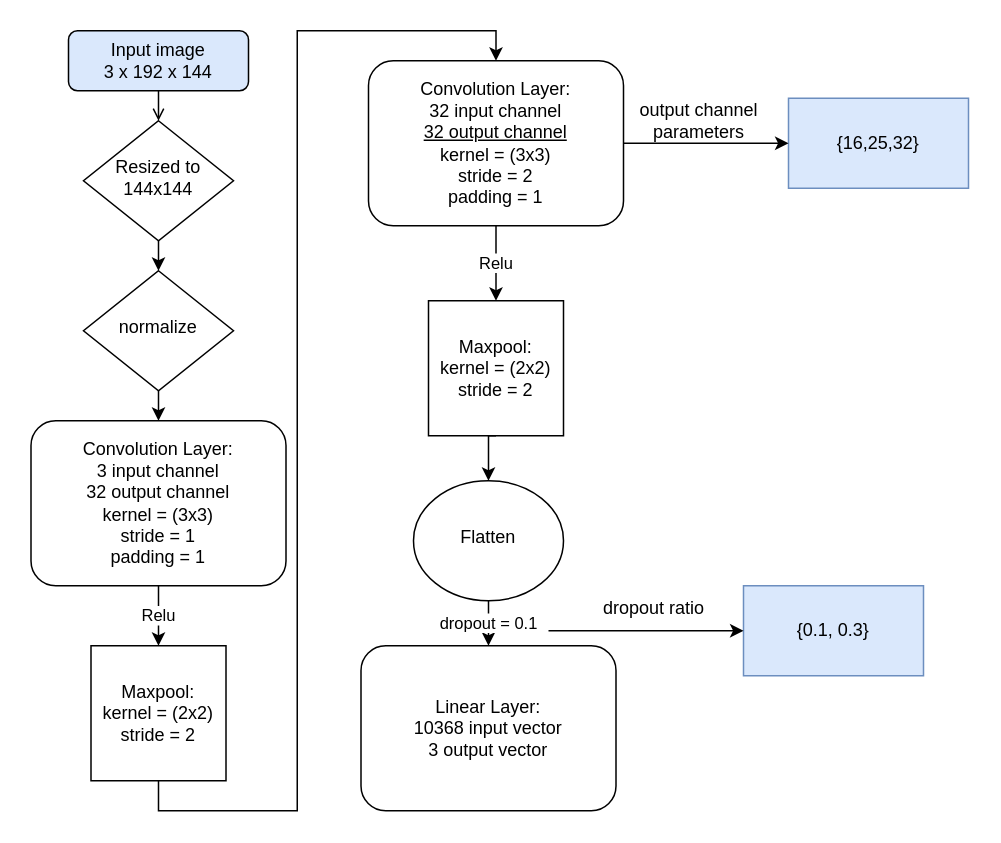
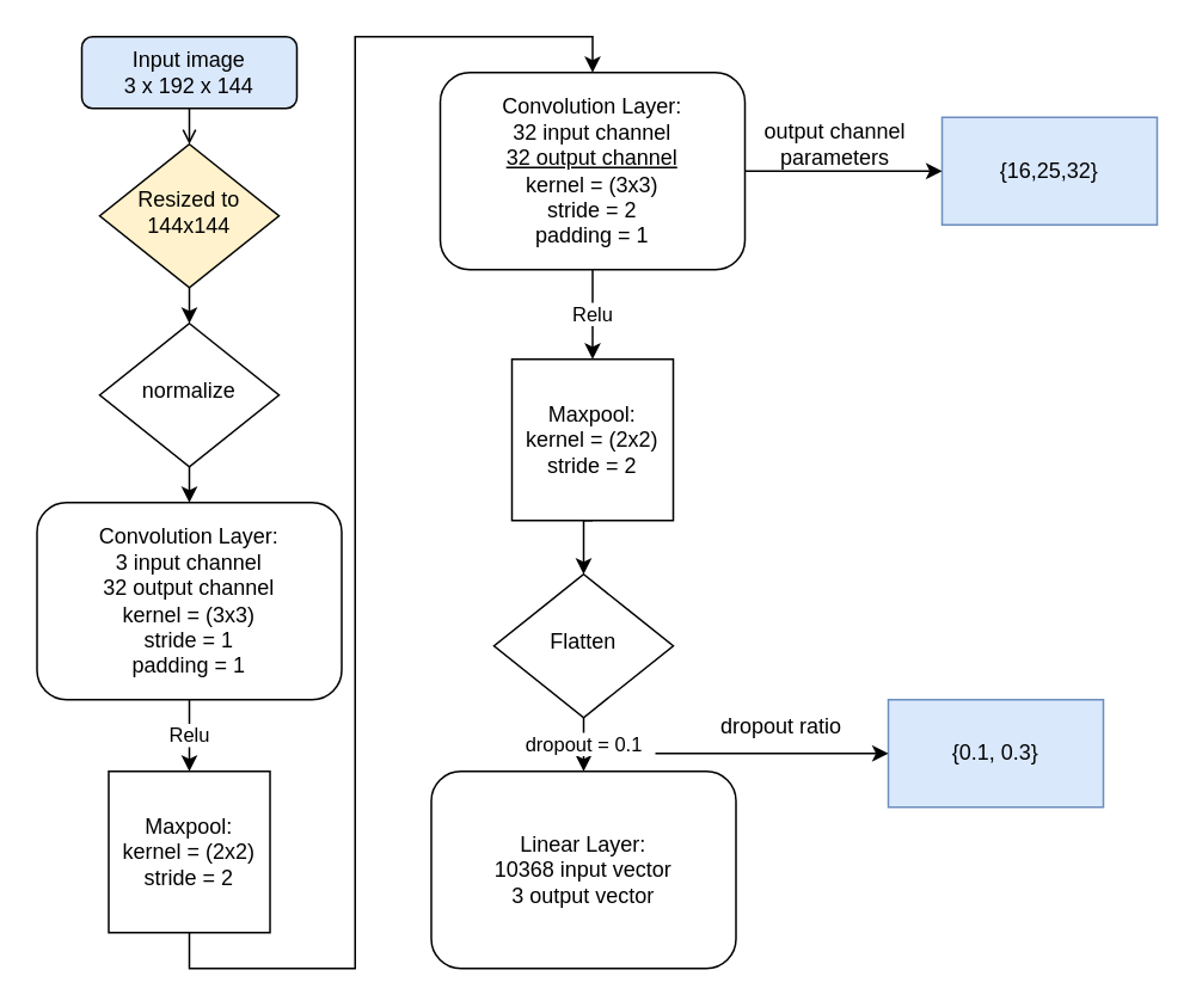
  <mxCell id="0" />
  <mxCell id="1" parent="0" />
  <mxCell id="2" style="edgeStyle=orthogonalEdgeStyle;rounded=0;orthogonalLoop=1;jettySize=auto;html=1;exitX=0.5;exitY=1;exitDx=0;exitDy=0;entryX=0.5;entryY=0;entryDx=0;entryDy=0;endArrow=open;" parent="1" source="3" target="5" edge="1"><mxGeometry relative="1" as="geometry" /></mxCell>
  <mxCell id="3" value="Input image &lt;br&gt;3 x 192 x 144" style="rounded=1;whiteSpace=wrap;html=1;fontSize=12;glass=0;strokeWidth=1;shadow=0;fillColor=#dae8fc;" parent="1" vertex="1"><mxGeometry x="45" y="20" width="120" height="40" as="geometry" /></mxCell>
  <mxCell id="4" style="edgeStyle=orthogonalEdgeStyle;rounded=0;orthogonalLoop=1;jettySize=auto;html=1;exitX=0.5;exitY=1;exitDx=0;exitDy=0;entryX=0.5;entryY=0;entryDx=0;entryDy=0;" parent="1" source="5" target="7" edge="1"><mxGeometry relative="1" as="geometry" /></mxCell>
- <mxCell id="5" value="Resized to&lt;br&gt;144x144" style="rhombus;whiteSpace=wrap;html=1;shadow=0;fontFamily=Helvetica;fontSize=12;align=center;strokeWidth=1;spacing=6;spacingTop=-4;" parent="1" vertex="1"><mxGeometry x="55" y="80" width="100" height="80" as="geometry" /></mxCell>
+ <mxCell id="5" value="Resized to&lt;br&gt;144x144" style="rhombus;whiteSpace=wrap;html=1;shadow=0;fontFamily=Helvetica;fontSize=12;align=center;strokeWidth=1;spacing=6;spacingTop=-4;fillColor=#fff2cc;" parent="1" vertex="1"><mxGeometry x="55" y="80" width="100" height="80" as="geometry" /></mxCell>
  <mxCell id="6" style="edgeStyle=orthogonalEdgeStyle;rounded=0;orthogonalLoop=1;jettySize=auto;html=1;exitX=0.5;exitY=1;exitDx=0;exitDy=0;entryX=0.5;entryY=0;entryDx=0;entryDy=0;" parent="1" source="7" target="9" edge="1"><mxGeometry relative="1" as="geometry" /></mxCell>
  <mxCell id="7" value="normalize" style="rhombus;whiteSpace=wrap;html=1;shadow=0;fontFamily=Helvetica;fontSize=12;align=center;strokeWidth=1;spacing=6;spacingTop=-4;" parent="1" vertex="1"><mxGeometry x="55" y="180" width="100" height="80" as="geometry" /></mxCell>
  <mxCell id="8" value="Relu" style="edgeStyle=orthogonalEdgeStyle;rounded=0;orthogonalLoop=1;jettySize=auto;html=1;exitX=0.5;exitY=1;exitDx=0;exitDy=0;entryX=0.5;entryY=0;entryDx=0;entryDy=0;" parent="1" source="9" target="11" edge="1"><mxGeometry relative="1" as="geometry" /></mxCell>
  <mxCell id="9" value="Convolution Layer:&lt;br&gt;3 input channel&lt;br&gt;32 output channel&lt;br&gt;kernel = (3x3)&lt;br&gt;stride = 1&lt;br&gt;padding = 1" style="rounded=1;whiteSpace=wrap;html=1;fontSize=12;glass=0;strokeWidth=1;shadow=0;" parent="1" vertex="1"><mxGeometry x="20" y="280" width="170" height="110" as="geometry" /></mxCell>
  <mxCell id="10" style="edgeStyle=orthogonalEdgeStyle;rounded=0;orthogonalLoop=1;jettySize=auto;html=1;exitX=0.5;exitY=1;exitDx=0;exitDy=0;entryX=0.5;entryY=0;entryDx=0;entryDy=0;" parent="1" source="11" target="13" edge="1"><mxGeometry relative="1" as="geometry" /></mxCell>
  <mxCell id="11" value="Maxpool:&lt;br&gt;kernel = (2x2)&lt;br&gt;stride = 2" style="whiteSpace=wrap;html=1;aspect=fixed;" parent="1" vertex="1"><mxGeometry x="60" y="430" width="90" height="90" as="geometry" /></mxCell>
  <mxCell id="12" value="Relu" style="edgeStyle=orthogonalEdgeStyle;rounded=0;orthogonalLoop=1;jettySize=auto;html=1;exitX=0.5;exitY=1;exitDx=0;exitDy=0;entryX=0.5;entryY=0;entryDx=0;entryDy=0;" parent="1" source="13" target="15" edge="1"><mxGeometry relative="1" as="geometry" /></mxCell>
  <mxCell id="13" value="Convolution Layer:&lt;br&gt;32 input channel&lt;br&gt;&lt;u&gt;32 output channel&lt;/u&gt;&lt;br&gt;kernel = (3x3)&lt;br&gt;stride = 2&lt;br&gt;padding = 1" style="rounded=1;whiteSpace=wrap;html=1;fontSize=12;glass=0;strokeWidth=1;shadow=0;" parent="1" vertex="1"><mxGeometry x="245" y="40" width="170" height="110" as="geometry" /></mxCell>
  <mxCell id="14" style="edgeStyle=orthogonalEdgeStyle;rounded=0;orthogonalLoop=1;jettySize=auto;html=1;exitX=0.5;exitY=1;exitDx=0;exitDy=0;entryX=0.5;entryY=0;entryDx=0;entryDy=0;" parent="1" source="15" target="17" edge="1"><mxGeometry relative="1" as="geometry" /></mxCell>
  <mxCell id="15" value="Maxpool:&lt;br&gt;kernel = (2x2)&lt;br&gt;stride = 2" style="whiteSpace=wrap;html=1;aspect=fixed;" parent="1" vertex="1"><mxGeometry x="285" y="200" width="90" height="90" as="geometry" /></mxCell>
  <mxCell id="16" value="dropout = 0.1" style="edgeStyle=orthogonalEdgeStyle;rounded=0;orthogonalLoop=1;jettySize=auto;html=1;exitX=0.5;exitY=1;exitDx=0;exitDy=0;entryX=0.5;entryY=0;entryDx=0;entryDy=0;" parent="1" source="17" target="18" edge="1"><mxGeometry relative="1" as="geometry" /></mxCell>
- <mxCell id="17" value="Flatten" style="ellipse;whiteSpace=wrap;html=1;shadow=0;fontFamily=Helvetica;fontSize=12;align=center;strokeWidth=1;spacing=6;spacingTop=-4;" parent="1" vertex="1"><mxGeometry x="275" y="320" width="100" height="80" as="geometry" /></mxCell>
+ <mxCell id="17" value="Flatten" style="rhombus;whiteSpace=wrap;html=1;shadow=0;fontFamily=Helvetica;fontSize=12;align=center;strokeWidth=1;spacing=6;spacingTop=-4;" parent="1" vertex="1"><mxGeometry x="275" y="320" width="100" height="80" as="geometry" /></mxCell>
  <mxCell id="18" value="Linear Layer:&lt;br&gt;10368 input vector&lt;br&gt;3 output vector" style="rounded=1;whiteSpace=wrap;html=1;fontSize=12;glass=0;strokeWidth=1;shadow=0;" parent="1" vertex="1"><mxGeometry x="240" y="430" width="170" height="110" as="geometry" /></mxCell>
  <mxCell id="19" value="{16,25,32}" style="rounded=0;whiteSpace=wrap;html=1;fillColor=#dae8fc;strokeColor=#6c8ebf;" vertex="1" parent="1"><mxGeometry x="525" y="65" width="120" height="60" as="geometry" /></mxCell>
  <mxCell id="20" value="" style="endArrow=classic;html=1;rounded=0;entryX=0;entryY=0.5;entryDx=0;entryDy=0;exitX=1;exitY=0.5;exitDx=0;exitDy=0;" edge="1" parent="1" source="13" target="19"><mxGeometry width="50" height="50" relative="1" as="geometry"><mxPoint x="425" y="90" as="sourcePoint" /><mxPoint x="335" y="320" as="targetPoint" /></mxGeometry></mxCell>
  <mxCell id="21" value="output channel&lt;br&gt;parameters" style="text;html=1;align=center;verticalAlign=middle;resizable=0;points=[];autosize=1;strokeColor=none;fillColor=none;" vertex="1" parent="1"><mxGeometry x="415" y="60" width="100" height="40" as="geometry" /></mxCell>
  <mxCell id="22" value="{0.1, 0.3}" style="rounded=0;whiteSpace=wrap;html=1;fillColor=#dae8fc;strokeColor=#6c8ebf;" vertex="1" parent="1"><mxGeometry x="495" y="390" width="120" height="60" as="geometry" /></mxCell>
  <mxCell id="23" value="" style="endArrow=classic;html=1;rounded=0;entryX=0;entryY=0.5;entryDx=0;entryDy=0;" edge="1" parent="1" target="22"><mxGeometry width="50" height="50" relative="1" as="geometry"><mxPoint x="365" y="420" as="sourcePoint" /><mxPoint x="305" y="640" as="targetPoint" /></mxGeometry></mxCell>
  <mxCell id="24" value="dropout ratio" style="text;html=1;align=center;verticalAlign=middle;resizable=0;points=[];autosize=1;strokeColor=none;fillColor=none;" vertex="1" parent="1"><mxGeometry x="390" y="390" width="90" height="30" as="geometry" /></mxCell>
